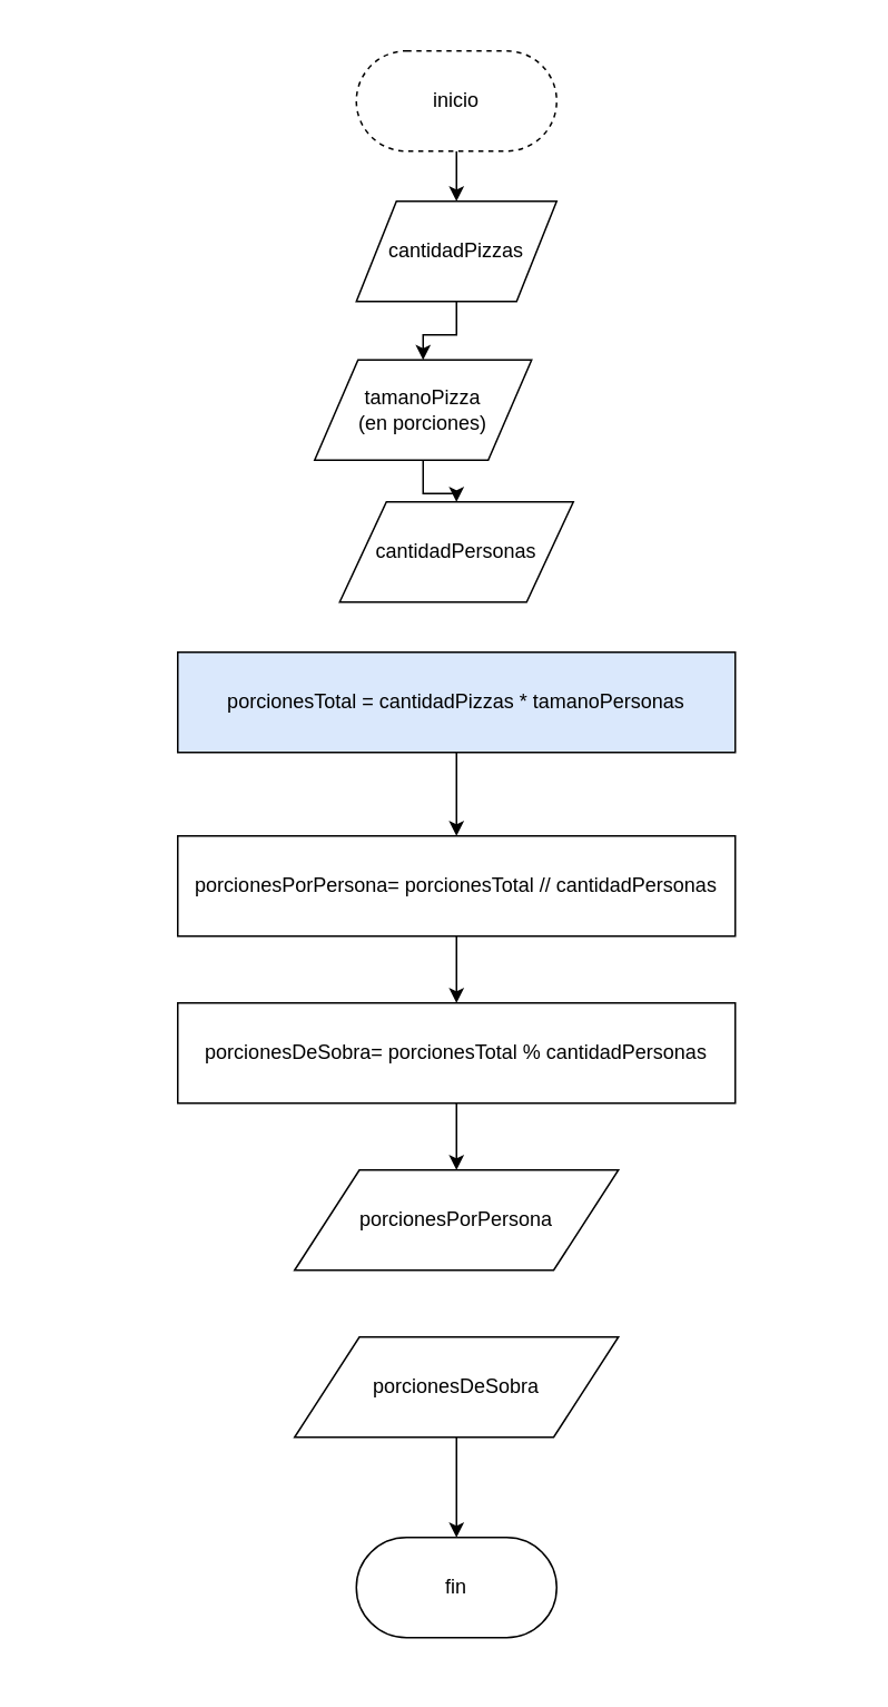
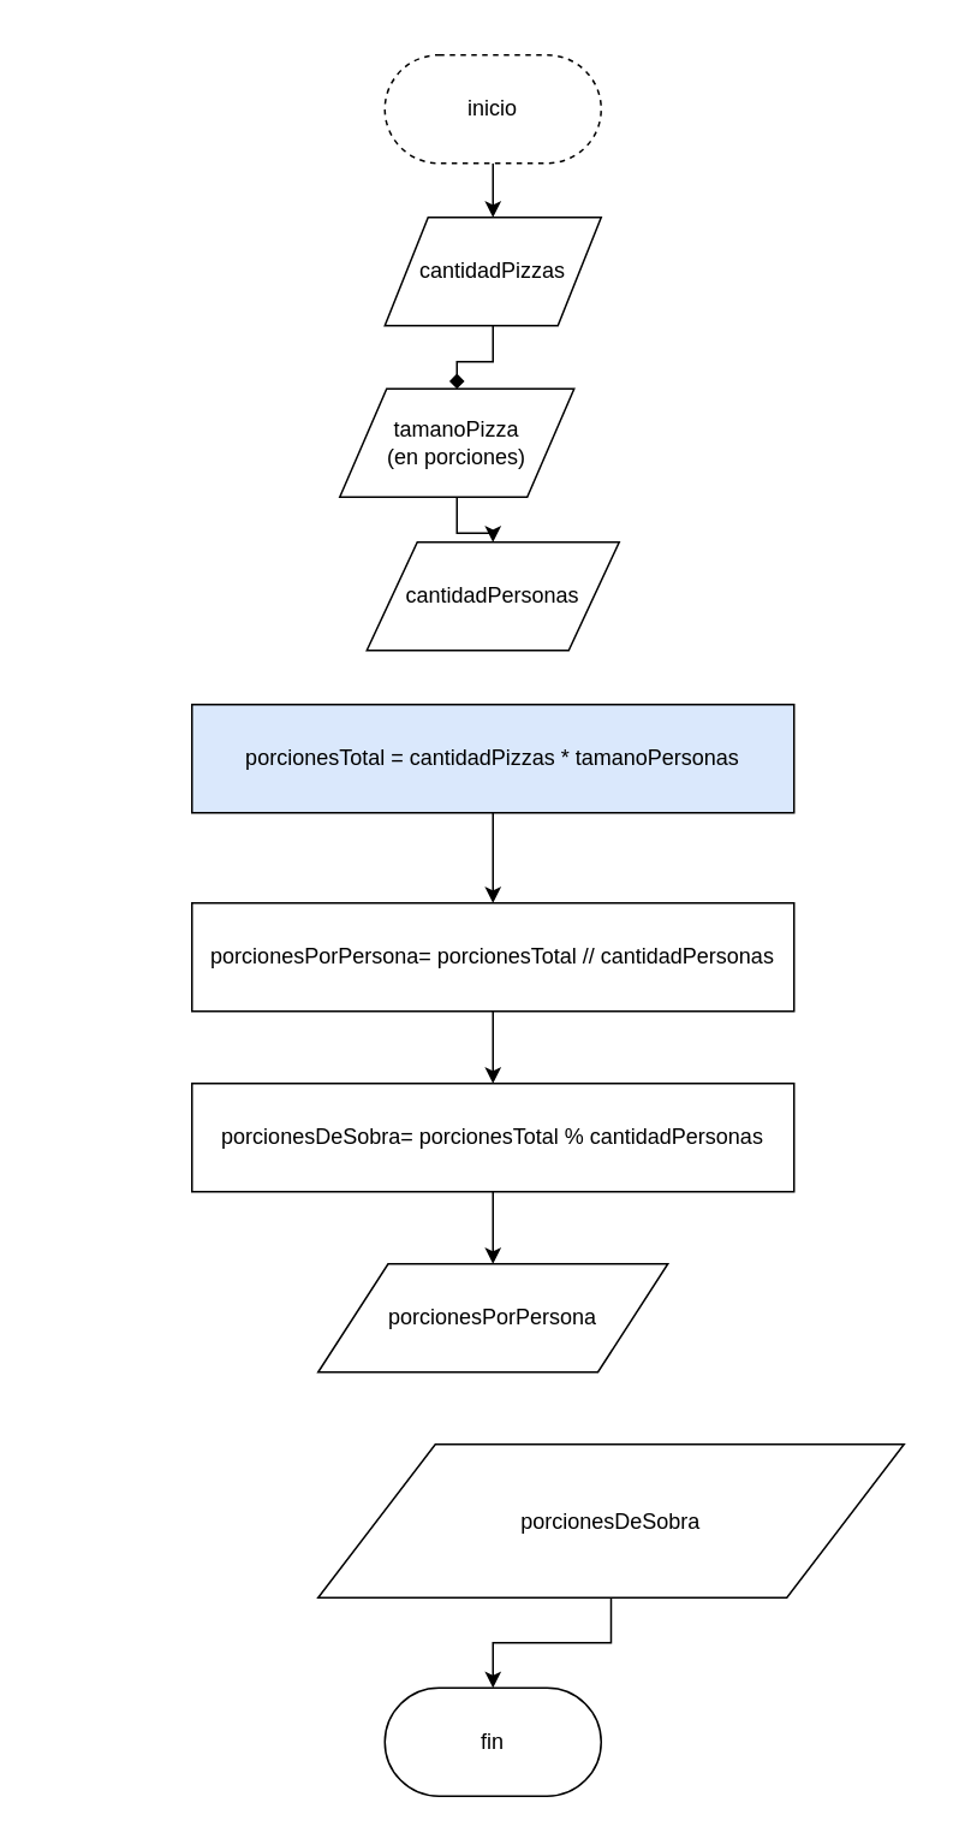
  <mxCell id="0" />
  <mxCell id="1" parent="0" />
  <mxCell id="2" value="" style="rounded=0;whiteSpace=wrap;html=1;strokeColor=none;" vertex="1" parent="1"><mxGeometry x="20" width="490" height="980" as="geometry" y="20" /></mxCell>
  <mxCell id="3" style="edgeStyle=orthogonalEdgeStyle;rounded=0;orthogonalLoop=1;jettySize=auto;html=1;exitX=0.5;exitY=1;exitDx=0;exitDy=0;entryX=0.5;entryY=0;entryDx=0;entryDy=0;" edge="1" parent="1" source="4" target="6"><mxGeometry relative="1" as="geometry" /></mxCell>
  <mxCell id="4" value="inicio" style="rounded=1;whiteSpace=wrap;html=1;arcSize=50;dashed=1;" vertex="1" parent="1"><mxGeometry x="213" y="30" width="120" height="60" as="geometry" /></mxCell>
- <mxCell id="5" style="edgeStyle=orthogonalEdgeStyle;rounded=0;orthogonalLoop=1;jettySize=auto;html=1;exitX=0.5;exitY=1;exitDx=0;exitDy=0;" edge="1" parent="1" source="6" target="8"><mxGeometry relative="1" as="geometry" /></mxCell>
+ <mxCell id="5" style="edgeStyle=orthogonalEdgeStyle;rounded=0;orthogonalLoop=1;jettySize=auto;html=1;exitX=0.5;exitY=1;exitDx=0;exitDy=0;endArrow=diamond;" edge="1" parent="1" source="6" target="8"><mxGeometry relative="1" as="geometry" /></mxCell>
  <mxCell id="6" value="cantidadPizzas" style="shape=parallelogram;perimeter=parallelogramPerimeter;whiteSpace=wrap;html=1;" vertex="1" parent="1"><mxGeometry x="213" y="120" width="120" height="60" as="geometry" /></mxCell>
  <mxCell id="7" style="edgeStyle=orthogonalEdgeStyle;rounded=0;orthogonalLoop=1;jettySize=auto;html=1;exitX=0.5;exitY=1;exitDx=0;exitDy=0;" edge="1" parent="1" source="8" target="9"><mxGeometry relative="1" as="geometry" /></mxCell>
  <mxCell id="8" value="tamanoPizza&lt;br&gt;(en porciones)" style="shape=parallelogram;perimeter=parallelogramPerimeter;whiteSpace=wrap;html=1;" vertex="1" parent="1"><mxGeometry x="188" y="215" width="130" height="60" as="geometry" /></mxCell>
  <mxCell id="9" value="cantidadPersonas" style="shape=parallelogram;perimeter=parallelogramPerimeter;whiteSpace=wrap;html=1;" vertex="1" parent="1"><mxGeometry x="203" y="300" width="140" height="60" as="geometry" /></mxCell>
  <mxCell id="10" style="edgeStyle=orthogonalEdgeStyle;rounded=0;orthogonalLoop=1;jettySize=auto;html=1;exitX=0.5;exitY=1;exitDx=0;exitDy=0;entryX=0.5;entryY=0;entryDx=0;entryDy=0;" edge="1" parent="1" source="11" target="13"><mxGeometry relative="1" as="geometry" /></mxCell>
  <mxCell id="11" value="porcionesTotal = cantidadPizzas * tamanoPersonas" style="rounded=0;whiteSpace=wrap;html=1;fillColor=#dae8fc;" vertex="1" parent="1"><mxGeometry x="106" y="390" width="334" height="60" as="geometry" /></mxCell>
  <mxCell id="12" style="edgeStyle=orthogonalEdgeStyle;rounded=0;orthogonalLoop=1;jettySize=auto;html=1;exitX=0.5;exitY=1;exitDx=0;exitDy=0;entryX=0.5;entryY=0;entryDx=0;entryDy=0;" edge="1" parent="1" source="13" target="15"><mxGeometry relative="1" as="geometry" /></mxCell>
  <mxCell id="13" value="porcionesPorPersona= porcionesTotal // cantidadPersonas" style="rounded=0;whiteSpace=wrap;html=1;" vertex="1" parent="1"><mxGeometry x="106" y="500" width="334" height="60" as="geometry" /></mxCell>
  <mxCell id="14" style="edgeStyle=orthogonalEdgeStyle;rounded=0;orthogonalLoop=1;jettySize=auto;html=1;exitX=0.5;exitY=1;exitDx=0;exitDy=0;entryX=0.5;entryY=0;entryDx=0;entryDy=0;" edge="1" parent="1" source="15" target="16"><mxGeometry relative="1" as="geometry" /></mxCell>
  <mxCell id="15" value="porcionesDeSobra= porcionesTotal % cantidadPersonas" style="rounded=0;whiteSpace=wrap;html=1;" vertex="1" parent="1"><mxGeometry x="106" y="600" width="334" height="60" as="geometry" /></mxCell>
  <mxCell id="16" value="porcionesPorPersona" style="shape=parallelogram;perimeter=parallelogramPerimeter;whiteSpace=wrap;html=1;" vertex="1" parent="1"><mxGeometry x="176" y="700" width="194" height="60" as="geometry" /></mxCell>
  <mxCell id="17" style="edgeStyle=orthogonalEdgeStyle;rounded=0;orthogonalLoop=1;jettySize=auto;html=1;exitX=0.5;exitY=1;exitDx=0;exitDy=0;" edge="1" parent="1" source="18" target="19"><mxGeometry relative="1" as="geometry" /></mxCell>
- <mxCell id="18" value="porcionesDeSobra" style="shape=parallelogram;perimeter=parallelogramPerimeter;whiteSpace=wrap;html=1;" vertex="1" parent="1"><mxGeometry x="176" y="800" width="194" height="60" as="geometry" /></mxCell>
- <mxCell id="19" value="fin" style="rounded=1;whiteSpace=wrap;html=1;arcSize=50;" vertex="1" parent="1"><mxGeometry x="213" y="920" width="120" height="60" as="geometry" /></mxCell>
+ <mxCell id="18" value="porcionesDeSobra" style="shape=parallelogram;perimeter=parallelogramPerimeter;whiteSpace=wrap;html=1;" vertex="1" parent="1"><mxGeometry x="176" y="800" width="325" height="85" as="geometry" /></mxCell>
+ <mxCell id="19" value="fin" style="rounded=1;whiteSpace=wrap;html=1;arcSize=50;" vertex="1" parent="1"><mxGeometry x="213" y="935" width="120" height="60" as="geometry" /></mxCell>
